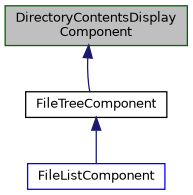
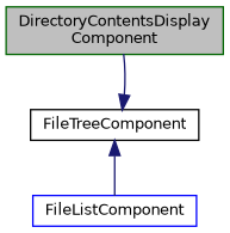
  digraph {
    node [fontname=Helvetica fontsize=10 shape=record]
    edge [color=midnightblue dir=back fontname=Helvetica fontsize=10 labelfontname=Helvetica labelfontsize=10 style=solid]
    n1 [color=darkgreen fillcolor=grey75 fontcolor=black height=0.2 label="DirectoryContentsDisplay\lComponent" style=filled width=0.4]
    n2 [color=black height=0.2 label=FileTreeComponent width=0.4]
    n3 [color=blue height=0.2 label=FileListComponent width=0.4]
-   n1 -> n2
+   n2 -> n1
    n2 -> n3
  }
